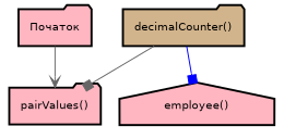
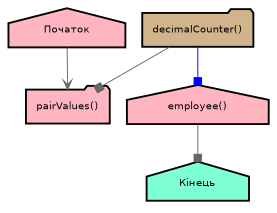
  digraph {
    rankdir=TB
    node [fillcolor=lightpink fontname="DejaVu Sans" fontsize=11 margin="0.15,0.1" shape=folder style="solid,bold,filled"]
    edge [arrowhead=box color=gray40]
-   n1 [label="Початок"]
+   n1 [label="Початок" shape=house]
    n2 [label="pairValues()"]
    n3 [fillcolor=tan label="decimalCounter()"]
    n4 [label="employee()" shape=house]
+   n5 [fillcolor=aquamarine label="Кінець" shape=house]
    n1 -> n2 [arrowhead=vee]
    n3 -> n2
    n3 -> n4 [color=blue]
+   n4 -> n5
  }
